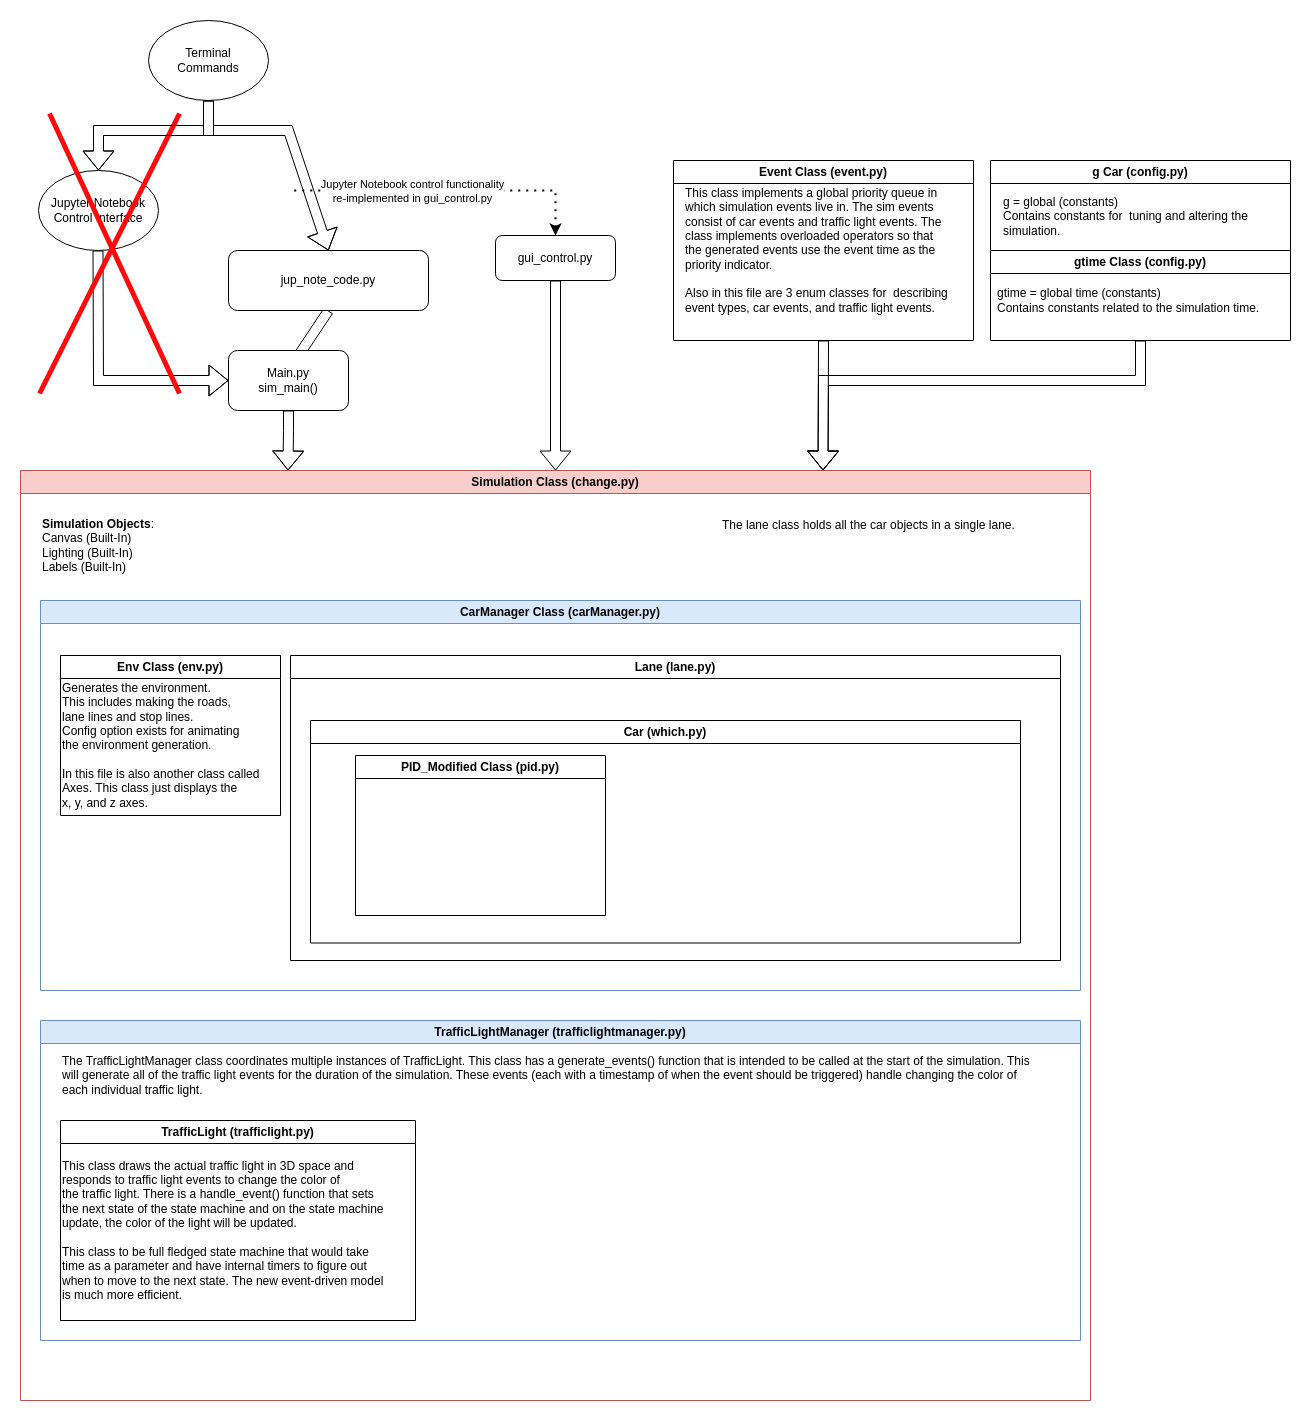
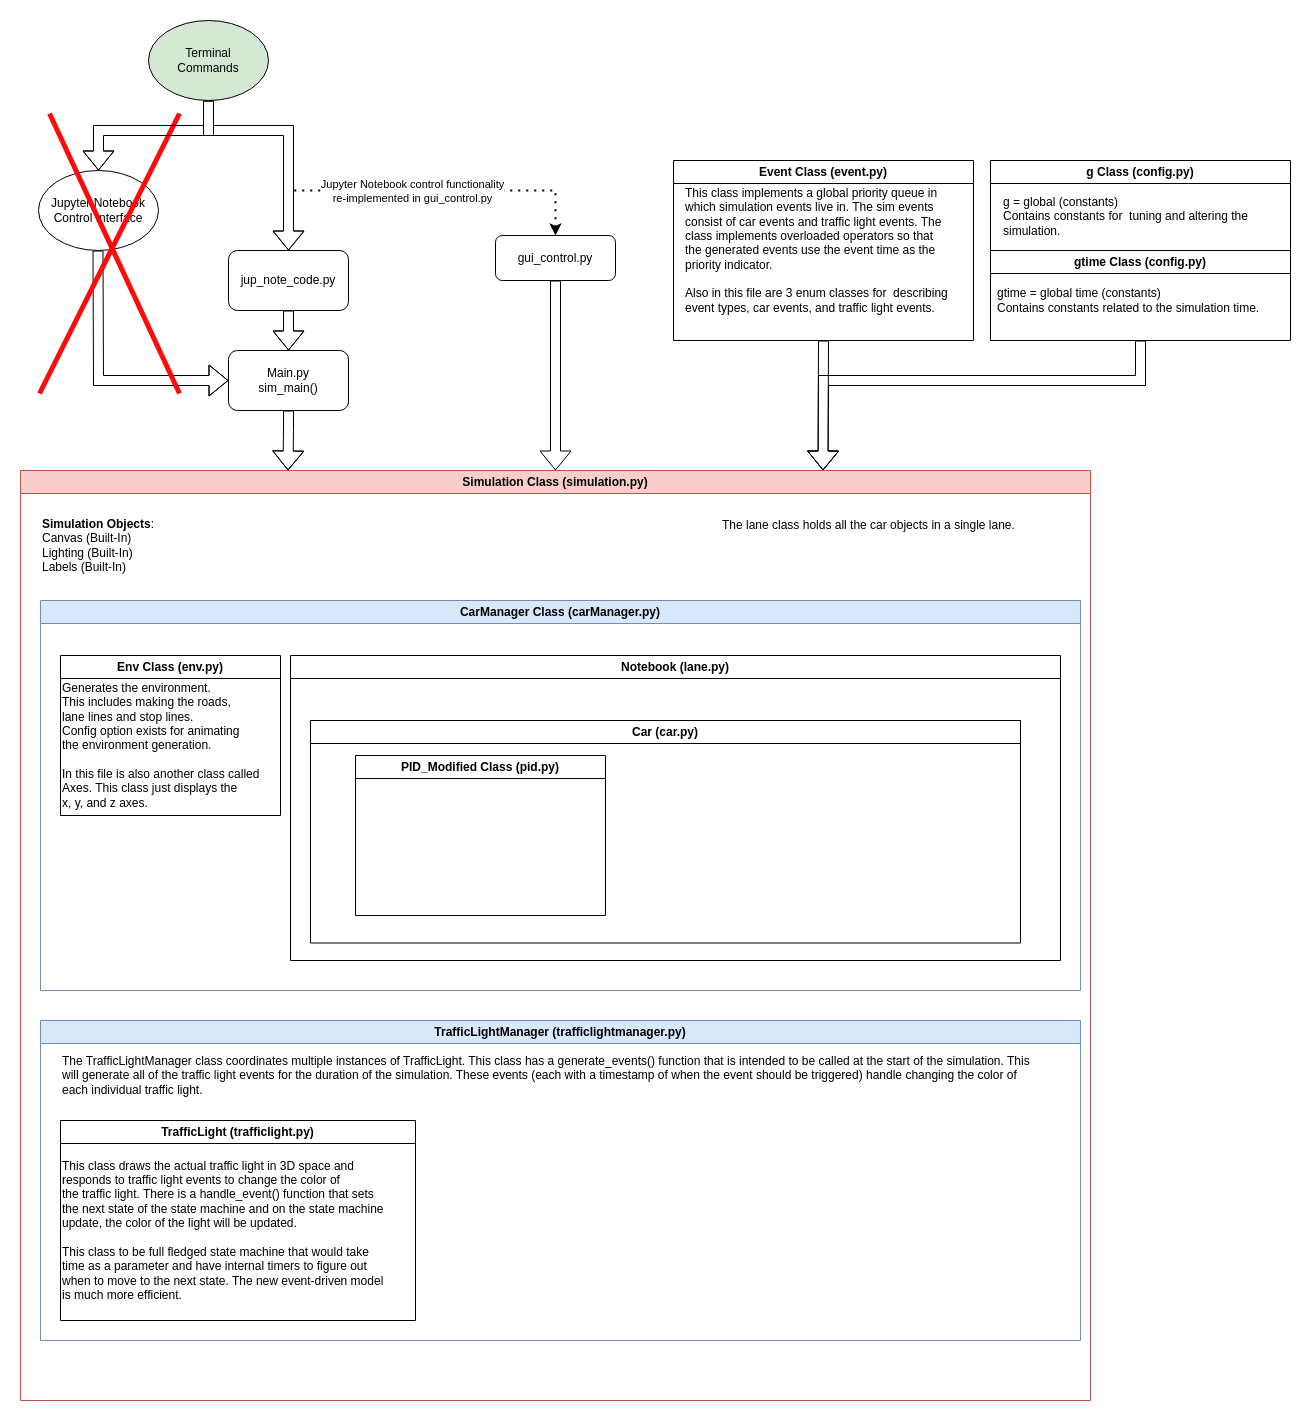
  <mxCell id="0" />
  <mxCell id="1" parent="0" />
  <mxCell id="2" value="" style="shape=flexArrow;endArrow=classic;html=1;rounded=0;exitX=0.5;exitY=1;exitDx=0;exitDy=0;" edge="1" parent="1" source="6"><mxGeometry width="50" height="50" relative="1" as="geometry"><mxPoint x="248" y="370" as="sourcePoint" /><mxPoint x="288" y="350" as="targetPoint" /><Array as="points"><mxPoint x="288" y="370" /></Array></mxGeometry></mxCell>
  <mxCell id="3" value="Main.py&lt;br&gt;sim_main()" style="rounded=1;whiteSpace=wrap;html=1;" vertex="1" parent="1"><mxGeometry x="228" y="350" width="120" height="60" as="geometry" /></mxCell>
  <mxCell id="4" value="" style="shape=flexArrow;endArrow=classic;html=1;rounded=0;entryX=0;entryY=0.5;entryDx=0;entryDy=0;" edge="1" parent="1" target="3"><mxGeometry width="50" height="50" relative="1" as="geometry"><mxPoint x="97.5" y="250" as="sourcePoint" /><mxPoint x="97.5" y="340" as="targetPoint" /><Array as="points"><mxPoint x="98" y="380" /></Array></mxGeometry></mxCell>
  <mxCell id="5" value="Jupyter Notebook&lt;br&gt;Control Interface" style="ellipse;whiteSpace=wrap;html=1;" vertex="1" parent="1"><mxGeometry x="38" y="170" width="120" height="80" as="geometry" /></mxCell>
- <mxCell id="6" value="jup_note_code.py" style="rounded=1;whiteSpace=wrap;html=1;" vertex="1" parent="1"><mxGeometry x="228" y="250" width="200" height="60" as="geometry" /></mxCell>
+ <mxCell id="6" value="jup_note_code.py" style="rounded=1;whiteSpace=wrap;html=1;" vertex="1" parent="1"><mxGeometry x="228" y="250" width="120" height="60" as="geometry" /></mxCell>
  <mxCell id="7" value="" style="shape=flexArrow;endArrow=classic;html=1;rounded=0;entryX=0.5;entryY=0;entryDx=0;entryDy=0;" edge="1" parent="1" target="6"><mxGeometry width="50" height="50" relative="1" as="geometry"><mxPoint x="208" y="100" as="sourcePoint" /><mxPoint x="308" y="250" as="targetPoint" /><Array as="points"><mxPoint x="208" y="130" /><mxPoint x="288" y="130" /></Array></mxGeometry></mxCell>
  <mxCell id="8" value="" style="endArrow=none;html=1;rounded=0;strokeWidth=5;strokeColor=#FF0A0A;endSize=6;" edge="1" parent="1"><mxGeometry width="50" height="50" relative="1" as="geometry"><mxPoint x="39" y="393" as="sourcePoint" /><mxPoint x="179" y="113" as="targetPoint" /></mxGeometry></mxCell>
  <mxCell id="9" value="" style="endArrow=none;html=1;rounded=0;strokeWidth=5;strokeColor=#FF0A0A;endSize=6;" edge="1" parent="1"><mxGeometry width="50" height="50" relative="1" as="geometry"><mxPoint x="179" y="393" as="sourcePoint" /><mxPoint x="49" y="113" as="targetPoint" /></mxGeometry></mxCell>
- <mxCell id="10" value="Simulation Class (change.py)" style="swimlane;whiteSpace=wrap;html=1;fillColor=#f8cecc;strokeColor=#b85450;" vertex="1" parent="1"><mxGeometry x="20" y="470" width="1070" height="930" as="geometry"><mxRectangle x="30" y="490" width="1070" height="50" as="alternateBounds" /></mxGeometry></mxCell>
+ <mxCell id="10" value="Simulation Class (simulation.py)" style="swimlane;whiteSpace=wrap;html=1;fillColor=#f8cecc;strokeColor=#b85450;" vertex="1" parent="1"><mxGeometry x="20" y="470" width="1070" height="930" as="geometry"><mxRectangle x="30" y="490" width="1070" height="50" as="alternateBounds" /></mxGeometry></mxCell>
  <mxCell id="11" value="&lt;b&gt;Simulation Objects&lt;/b&gt;:&lt;br&gt;Canvas (Built-In)&lt;br&gt;Lighting (Built-In)&lt;br&gt;Labels (Built-In)" style="text;html=1;align=left;verticalAlign=middle;resizable=0;points=[];autosize=1;strokeColor=none;fillColor=none;" vertex="1" parent="10"><mxGeometry x="20" y="40" width="140" height="70" as="geometry" /></mxCell>
  <mxCell id="12" value="CarManager Class (carManager.py)" style="swimlane;whiteSpace=wrap;html=1;fillColor=#dae8fc;strokeColor=#6c8ebf;" vertex="1" parent="10"><mxGeometry x="20" y="130" width="1040" height="390" as="geometry"><mxRectangle x="20" y="130" width="240" height="30" as="alternateBounds" /></mxGeometry></mxCell>
  <mxCell id="13" value="Env Class (env.py)" style="swimlane;whiteSpace=wrap;html=1;" vertex="1" parent="12"><mxGeometry x="20" y="55" width="220" height="160" as="geometry" /></mxCell>
  <mxCell id="14" value="Generates the environment.&lt;br&gt;This includes making the roads,&lt;br&gt;lane lines and stop lines.&lt;br&gt;Config option exists for animating&lt;br&gt;the environment generation.&lt;br&gt;&lt;br&gt;In this file is also another class called&lt;br&gt;Axes. This class just displays the &lt;br&gt;x, y, and z axes." style="text;html=1;align=left;verticalAlign=middle;resizable=0;points=[];autosize=1;strokeColor=none;fillColor=none;" vertex="1" parent="13"><mxGeometry y="20" width="220" height="140" as="geometry" /></mxCell>
- <mxCell id="15" value="Lane (lane.py)" style="swimlane;whiteSpace=wrap;html=1;" vertex="1" parent="12"><mxGeometry x="250" y="55" width="770" height="305" as="geometry"><mxRectangle x="250" y="55" width="120" height="30" as="alternateBounds" /></mxGeometry></mxCell>
- <mxCell id="16" value="Car (which.py)" style="swimlane;whiteSpace=wrap;html=1;" vertex="1" parent="15"><mxGeometry x="20" y="65" width="710" height="222.5" as="geometry" /></mxCell>
+ <mxCell id="15" value="Notebook (lane.py)" style="swimlane;whiteSpace=wrap;html=1;" vertex="1" parent="12"><mxGeometry x="250" y="55" width="770" height="305" as="geometry"><mxRectangle x="250" y="55" width="120" height="30" as="alternateBounds" /></mxGeometry></mxCell>
+ <mxCell id="16" value="Car (car.py)" style="swimlane;whiteSpace=wrap;html=1;" vertex="1" parent="15"><mxGeometry x="20" y="65" width="710" height="222.5" as="geometry" /></mxCell>
  <mxCell id="17" value="PID_Modified Class (pid.py)" style="swimlane;whiteSpace=wrap;html=1;" vertex="1" parent="16"><mxGeometry x="45" y="35" width="250" height="160" as="geometry" /></mxCell>
  <mxCell id="18" value="The lane class holds all the car objects in a single lane." style="text;html=1;align=left;verticalAlign=middle;resizable=0;points=[];autosize=1;strokeColor=none;fillColor=none;" vertex="1" parent="10"><mxGeometry x="700" y="40" width="320" height="30" as="geometry" /></mxCell>
  <mxCell id="19" value="TrafficLightManager (trafficlightmanager.py)" style="swimlane;whiteSpace=wrap;html=1;fillColor=#dae8fc;strokeColor=#6c8ebf;" vertex="1" parent="10"><mxGeometry x="20" y="550" width="1040" height="320" as="geometry" /></mxCell>
  <mxCell id="20" value="TrafficLight (trafficlight.py)" style="swimlane;whiteSpace=wrap;html=1;" vertex="1" parent="19"><mxGeometry x="20" y="100" width="355" height="200" as="geometry" /></mxCell>
  <mxCell id="21" value="This class draws the actual traffic light in 3D space and&lt;br&gt;responds to traffic light events to change the color of&lt;br&gt;the traffic light. There is a handle_event() function that sets&lt;br&gt;the next state of the state machine and on the state machine&lt;br&gt;update, the color of the light will be updated.&lt;br&gt;&lt;br&gt;This class to be full fledged state machine that would take&lt;br&gt;time as a parameter and have internal timers to figure out&lt;br&gt;when to move to the next state. The new event-driven model&amp;nbsp;&lt;br&gt;is much more efficient.&amp;nbsp;" style="text;html=1;align=left;verticalAlign=middle;resizable=0;points=[];autosize=1;strokeColor=none;fillColor=none;" vertex="1" parent="20"><mxGeometry y="30" width="350" height="160" as="geometry" /></mxCell>
  <mxCell id="22" value="The TrafficLightManager class coordinates multiple instances of TrafficLight. This class has a generate_events() function that is intended to be called at the start of the simulation. This&lt;br&gt;will generate all of the traffic light events for the duration of the simulation. These events (each with a timestamp of when the event should be triggered) handle changing the color of &lt;br&gt;each individual traffic light.&amp;nbsp;" style="text;html=1;align=left;verticalAlign=middle;resizable=0;points=[];autosize=1;strokeColor=none;fillColor=none;" vertex="1" parent="19"><mxGeometry x="20" y="25" width="990" height="60" as="geometry" /></mxCell>
  <mxCell id="23" value="" style="shape=flexArrow;endArrow=classic;html=1;rounded=0;entryX=0.25;entryY=0;entryDx=0;entryDy=0;exitX=0.5;exitY=1;exitDx=0;exitDy=0;" edge="1" parent="1" source="3" target="10"><mxGeometry width="50" height="50" relative="1" as="geometry"><mxPoint x="119.5" y="410" as="sourcePoint" /><mxPoint x="119.5" y="470" as="targetPoint" /><Array as="points"><mxPoint x="288" y="430" /></Array></mxGeometry></mxCell>
  <mxCell id="24" value="gui_control.py" style="rounded=1;whiteSpace=wrap;html=1;" vertex="1" parent="1"><mxGeometry x="495" y="235" width="120" height="45" as="geometry" /></mxCell>
  <mxCell id="25" value="" style="shape=flexArrow;endArrow=classic;html=1;rounded=0;exitX=0.5;exitY=1;exitDx=0;exitDy=0;entryX=0.5;entryY=0;entryDx=0;entryDy=0;" edge="1" parent="1" source="24" target="10"><mxGeometry width="50" height="50" relative="1" as="geometry"><mxPoint x="630" y="320" as="sourcePoint" /><mxPoint x="610" y="460" as="targetPoint" /></mxGeometry></mxCell>
  <mxCell id="26" value="Event Class (event.py)" style="swimlane;whiteSpace=wrap;html=1;" vertex="1" parent="1"><mxGeometry x="673" y="160" width="300" height="180" as="geometry" /></mxCell>
  <mxCell id="27" value="This class implements a global priority queue in &lt;br&gt;which&amp;nbsp;simulation events live in. The sim events&lt;br&gt;consist of car events and traffic light events. The&amp;nbsp;&lt;br&gt;class implements overloaded operators so that&lt;br&gt;the generated events use the event time as the &lt;br&gt;priority indicator.&lt;br&gt;&lt;br&gt;Also in this file are 3 enum classes for&amp;nbsp; describing &lt;br&gt;event types, car events, and traffic light events." style="text;html=1;align=left;verticalAlign=middle;resizable=0;points=[];autosize=1;strokeColor=none;fillColor=none;" vertex="1" parent="26"><mxGeometry x="10" y="20" width="290" height="140" as="geometry" /></mxCell>
  <mxCell id="28" value="" style="shape=flexArrow;endArrow=classic;html=1;rounded=0;exitX=0.5;exitY=1;exitDx=0;exitDy=0;entryX=0.75;entryY=0;entryDx=0;entryDy=0;" edge="1" parent="1" source="26" target="10"><mxGeometry width="50" height="50" relative="1" as="geometry"><mxPoint x="879.66" y="350" as="sourcePoint" /><mxPoint x="850" y="440" as="targetPoint" /></mxGeometry></mxCell>
  <mxCell id="29" value="" style="endArrow=none;dashed=1;html=1;dashPattern=1 3;strokeWidth=2;rounded=0;strokeColor=#000000;startArrow=classic;startFill=1;exitX=0.5;exitY=0;exitDx=0;exitDy=0;" edge="1" parent="1" source="24"><mxGeometry width="50" height="50" relative="1" as="geometry"><mxPoint x="470" y="210" as="sourcePoint" /><mxPoint x="290" y="190" as="targetPoint" /><Array as="points"><mxPoint x="555" y="190" /></Array></mxGeometry></mxCell>
  <mxCell id="30" value="Jupyter Notebook control functionality&lt;br&gt;re-implemented in gui_control.py" style="edgeLabel;html=1;align=center;verticalAlign=middle;resizable=0;points=[];" vertex="1" connectable="0" parent="29"><mxGeometry x="0.111" y="1" relative="1" as="geometry"><mxPoint x="-17" y="-1" as="offset" /></mxGeometry></mxCell>
- <mxCell id="31" value="Terminal&lt;br&gt;Commands&lt;br&gt;" style="ellipse;whiteSpace=wrap;html=1;" vertex="1" parent="1"><mxGeometry x="148" y="20" width="120" height="80" as="geometry" /></mxCell>
+ <mxCell id="31" value="Terminal&lt;br&gt;Commands&lt;br&gt;" style="ellipse;whiteSpace=wrap;html=1;fillColor=#d5e8d4;" vertex="1" parent="1"><mxGeometry x="148" y="20" width="120" height="80" as="geometry" /></mxCell>
  <mxCell id="32" value="" style="shape=flexArrow;endArrow=classic;html=1;rounded=0;entryX=0.5;entryY=0;entryDx=0;entryDy=0;exitX=0.5;exitY=1;exitDx=0;exitDy=0;" edge="1" parent="1" source="31" target="5"><mxGeometry width="50" height="50" relative="1" as="geometry"><mxPoint x="207.58" y="120" as="sourcePoint" /><mxPoint x="207.58" y="180" as="targetPoint" /><Array as="points"><mxPoint x="208" y="130" /><mxPoint x="98" y="130" /></Array></mxGeometry></mxCell>
- <mxCell id="33" value="g Car (config.py)" style="swimlane;whiteSpace=wrap;html=1;" vertex="1" parent="1"><mxGeometry x="990" y="160" width="300" height="90" as="geometry" /></mxCell>
+ <mxCell id="33" value="g Class (config.py)" style="swimlane;whiteSpace=wrap;html=1;" vertex="1" parent="1"><mxGeometry x="990" y="160" width="300" height="90" as="geometry" /></mxCell>
  <mxCell id="34" value="g = global (constants)&lt;br&gt;Contains constants for&amp;nbsp; tuning and altering the&amp;nbsp;&lt;br&gt;simulation." style="text;html=1;align=left;verticalAlign=middle;resizable=0;points=[];autosize=1;strokeColor=none;fillColor=none;" vertex="1" parent="33"><mxGeometry x="11" y="26" width="270" height="60" as="geometry" /></mxCell>
  <mxCell id="35" value="gtime Class (config.py)" style="swimlane;whiteSpace=wrap;html=1;" vertex="1" parent="1"><mxGeometry x="990" y="250" width="300" height="90" as="geometry" /></mxCell>
  <mxCell id="36" value="gtime = global time (constants)&lt;br&gt;Contains constants related to the simulation time." style="text;html=1;align=left;verticalAlign=middle;resizable=0;points=[];autosize=1;strokeColor=none;fillColor=none;" vertex="1" parent="35"><mxGeometry x="5" y="30" width="290" height="40" as="geometry" /></mxCell>
  <mxCell id="37" value="" style="shape=flexArrow;endArrow=classic;html=1;rounded=0;exitX=0.5;exitY=1;exitDx=0;exitDy=0;entryX=0.75;entryY=0;entryDx=0;entryDy=0;" edge="1" parent="1" source="35" target="10"><mxGeometry width="50" height="50" relative="1" as="geometry"><mxPoint x="1020.5" y="330" as="sourcePoint" /><mxPoint x="1020" y="460" as="targetPoint" /><Array as="points"><mxPoint x="1140" y="380" /><mxPoint x="823" y="380" /></Array></mxGeometry></mxCell>
